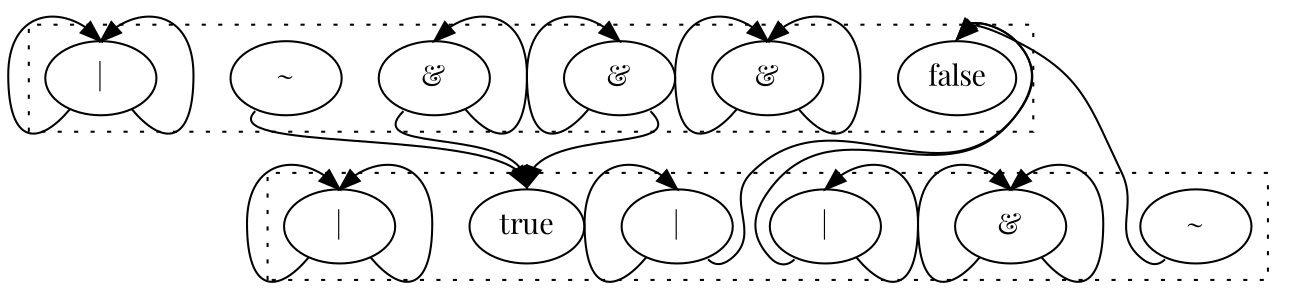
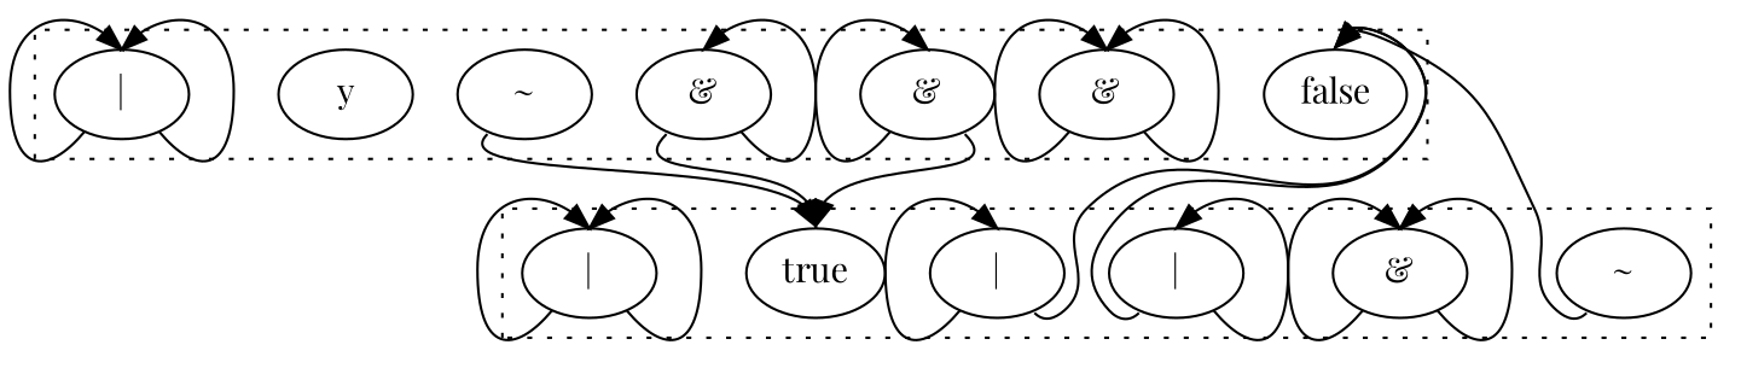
  digraph {
    clusterrank=local
    compound=true
    fontname="Playfair Display"
    node [fontname="Playfair Display"]
    edge [fontname="Playfair Display" headport=n tailport=sw]
    n1 [label=false]
    n2 [label="&"]
    n3 [label="&"]
    n4 [label="&"]
    n5 [label="~"]
+   n6 [label=y]
    n7 [label="|"]
    n8 [label=true]
    n9 [label="&"]
    n10 [label="~"]
    n11 [label="|"]
    n12 [label="|"]
    n13 [label="|"]
    subgraph cluster_1 {
      style=dotted
      n1
      n2
      n3
      n4
      n5
+     n6
      n7
    }
    subgraph cluster_2 {
      style=dotted
      n8
      n9
      n10
      n11
      n12
      n13
    }
    n2 -> n2
    n2 -> n2 [tailport=se]
    n3 -> n3
    n3 -> n8 [tailport=se]
    n4 -> n4 [tailport=se]
    n4 -> n8
    n5 -> n8
    n7 -> n7
    n7 -> n7 [tailport=se]
    n9 -> n9
    n9 -> n9 [tailport=se]
    n10 -> n1
    n11 -> n1
    n11 -> n11 [tailport=se]
    n12 -> n1 [tailport=se]
    n12 -> n12
    n13 -> n13
    n13 -> n13 [tailport=se]
  }
